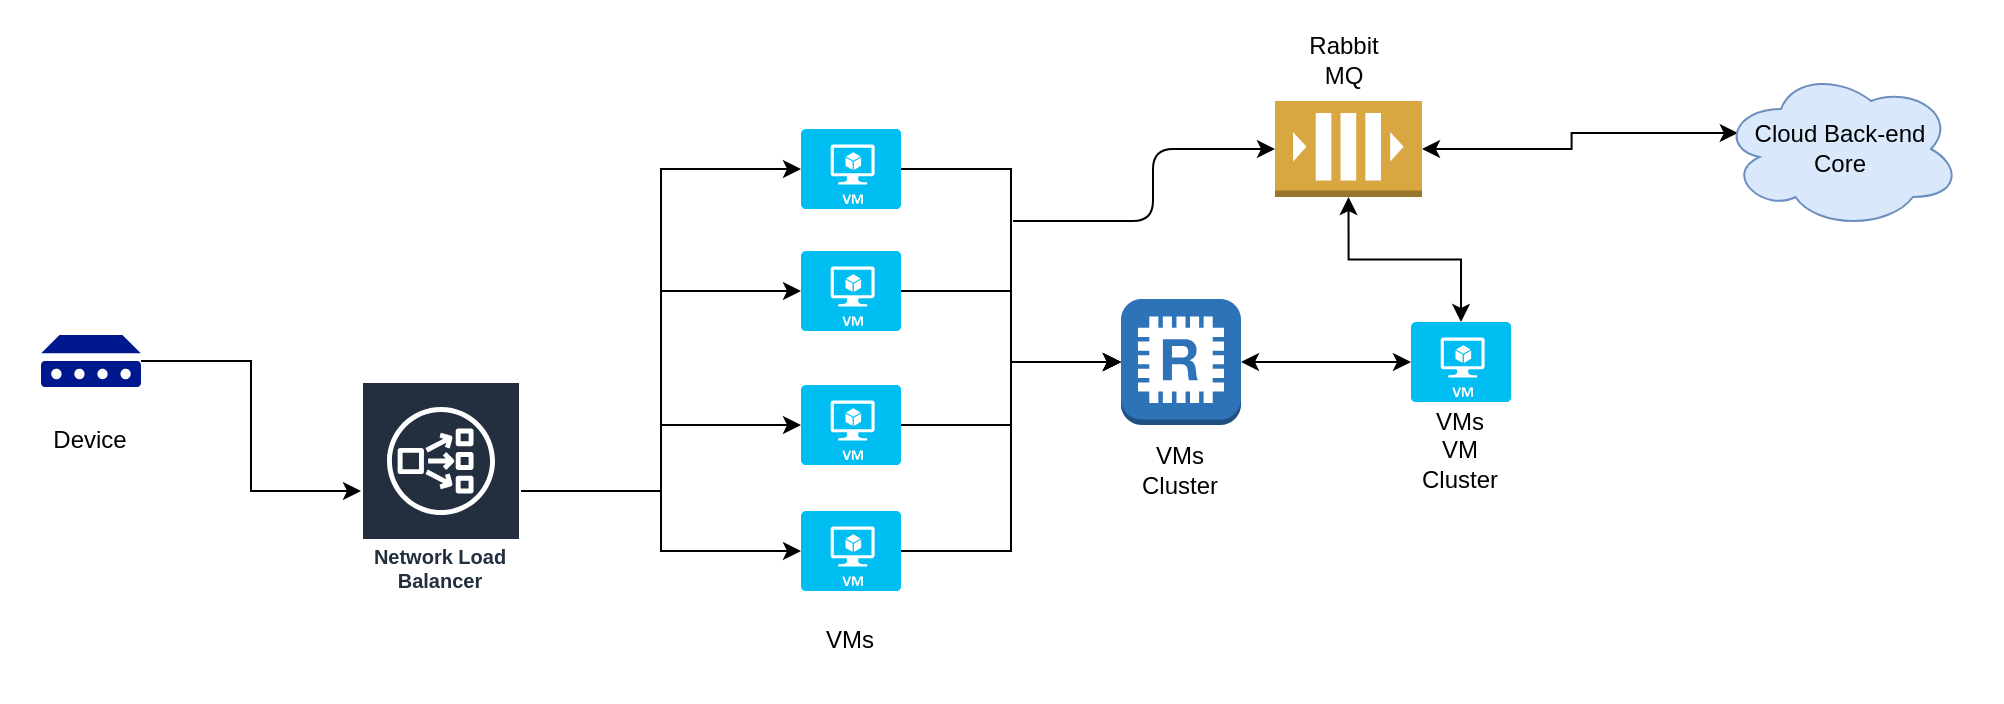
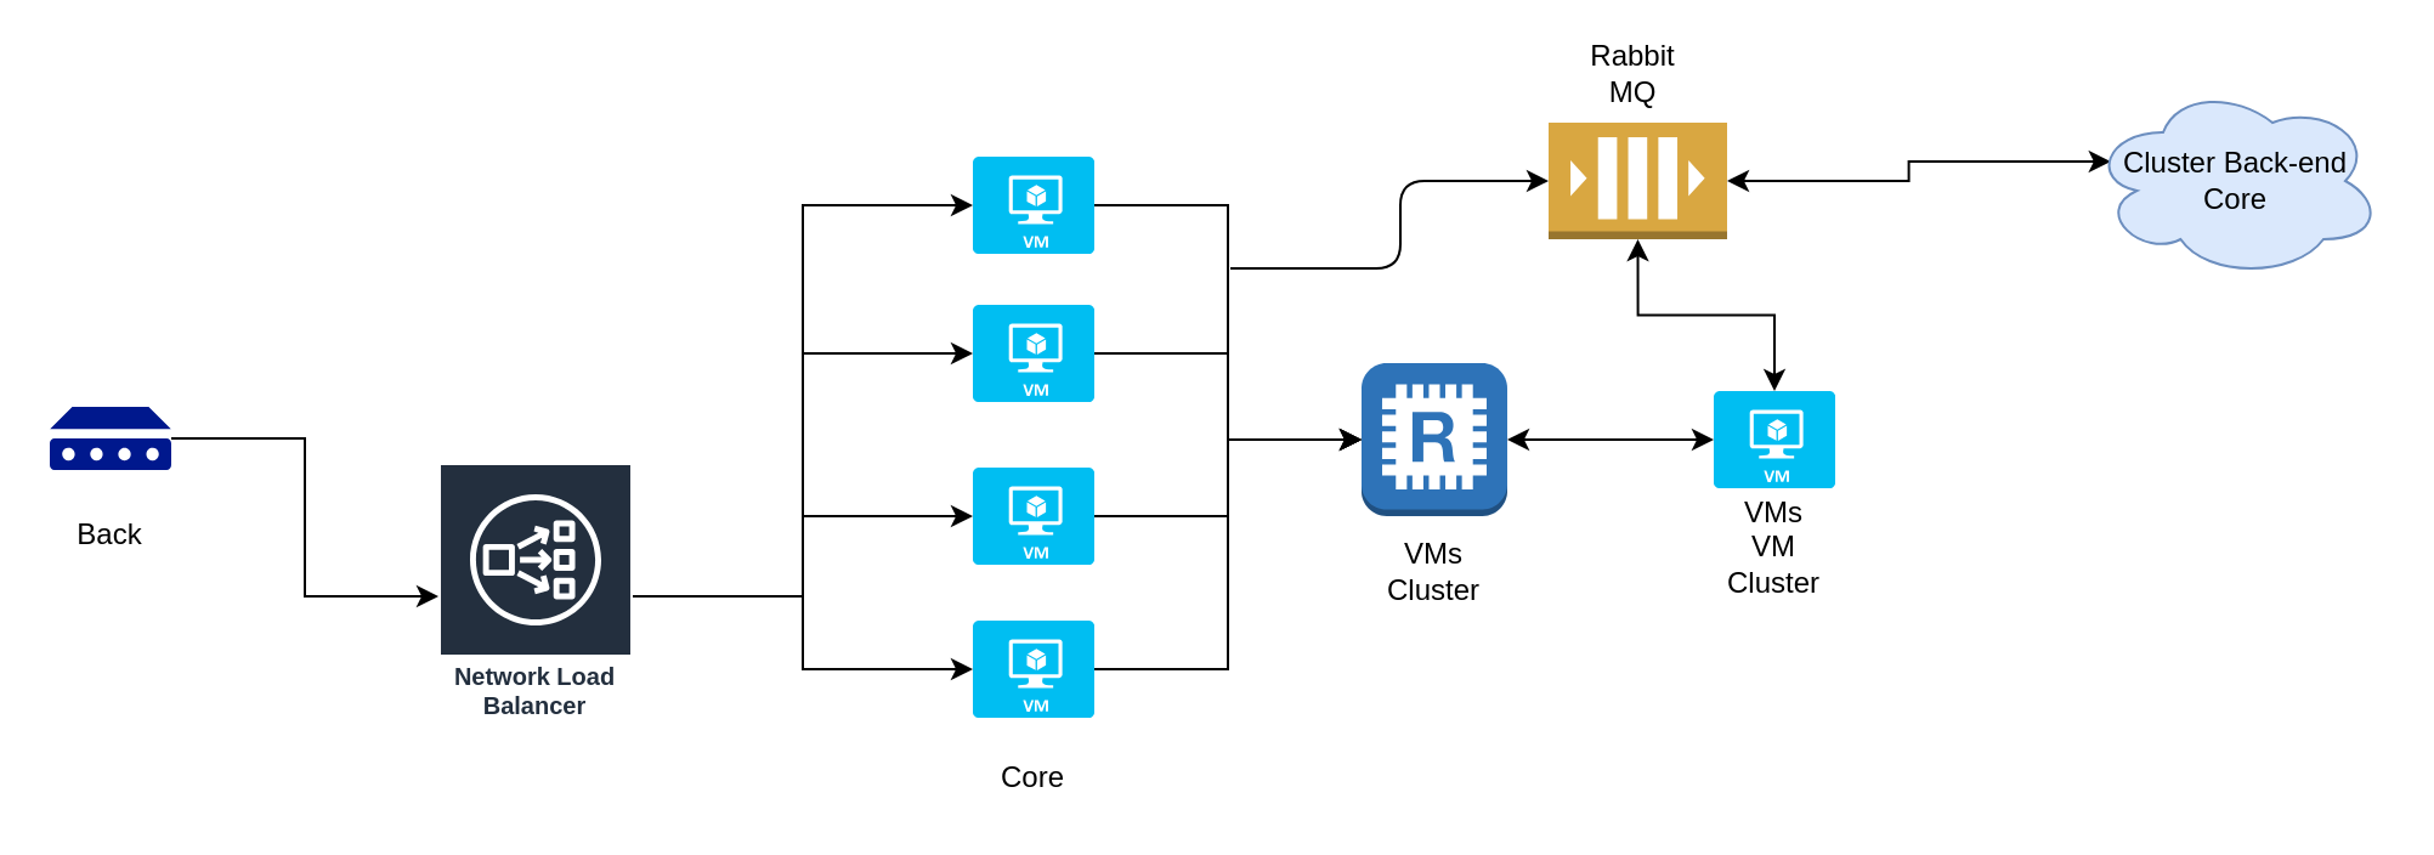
  <mxCell id="0" />
  <mxCell id="1" parent="0" />
  <mxCell id="2" style="edgeStyle=orthogonalEdgeStyle;rounded=0;orthogonalLoop=1;jettySize=auto;html=1;" edge="1" parent="1" source="3" target="8"><mxGeometry relative="1" as="geometry" /></mxCell>
  <mxCell id="3" value="" style="pointerEvents=1;shadow=0;dashed=0;html=1;strokeColor=none;labelPosition=center;verticalLabelPosition=bottom;verticalAlign=top;align=center;shape=mxgraph.mscae.enterprise.device;fillColor=#00188D;" vertex="1" parent="1"><mxGeometry x="20" y="167" width="50" height="26" as="geometry" /></mxCell>
  <mxCell id="4" style="edgeStyle=orthogonalEdgeStyle;rounded=0;orthogonalLoop=1;jettySize=auto;html=1;entryX=0;entryY=0.5;entryDx=0;entryDy=0;entryPerimeter=0;" edge="1" parent="1" source="8" target="17"><mxGeometry relative="1" as="geometry" /></mxCell>
  <mxCell id="5" style="edgeStyle=orthogonalEdgeStyle;rounded=0;orthogonalLoop=1;jettySize=auto;html=1;entryX=0;entryY=0.5;entryDx=0;entryDy=0;entryPerimeter=0;" edge="1" parent="1" source="8" target="11"><mxGeometry relative="1" as="geometry" /></mxCell>
  <mxCell id="6" style="edgeStyle=orthogonalEdgeStyle;rounded=0;orthogonalLoop=1;jettySize=auto;html=1;entryX=0;entryY=0.5;entryDx=0;entryDy=0;entryPerimeter=0;" edge="1" parent="1" source="8" target="13"><mxGeometry relative="1" as="geometry" /></mxCell>
  <mxCell id="7" style="edgeStyle=orthogonalEdgeStyle;rounded=0;orthogonalLoop=1;jettySize=auto;html=1;entryX=0;entryY=0.5;entryDx=0;entryDy=0;entryPerimeter=0;" edge="1" parent="1" source="8" target="15"><mxGeometry relative="1" as="geometry" /></mxCell>
  <mxCell id="8" value="Network Load Balancer" style="outlineConnect=0;fontColor=#232F3E;gradientColor=none;strokeColor=#ffffff;fillColor=#232F3E;dashed=0;verticalLabelPosition=middle;verticalAlign=bottom;align=center;html=1;whiteSpace=wrap;fontSize=10;fontStyle=1;spacing=3;shape=mxgraph.aws4.productIcon;prIcon=mxgraph.aws4.network_load_balancer;" vertex="1" parent="1"><mxGeometry x="180" y="190" width="80" height="110" as="geometry" /></mxCell>
- <mxCell id="9" value="Device" style="text;html=1;strokeColor=none;fillColor=none;align=center;verticalAlign=middle;whiteSpace=wrap;rounded=0;" vertex="1" parent="1"><mxGeometry x="25" y="210" width="40" height="20" as="geometry" /></mxCell>
+ <mxCell id="9" value="Back" style="text;html=1;strokeColor=none;fillColor=none;align=center;verticalAlign=middle;whiteSpace=wrap;rounded=0;" vertex="1" parent="1"><mxGeometry x="25" y="210" width="40" height="20" as="geometry" /></mxCell>
  <mxCell id="10" style="edgeStyle=orthogonalEdgeStyle;rounded=0;orthogonalLoop=1;jettySize=auto;html=1;entryX=0;entryY=0.5;entryDx=0;entryDy=0;entryPerimeter=0;" edge="1" parent="1" source="11" target="20"><mxGeometry relative="1" as="geometry" /></mxCell>
  <mxCell id="11" value="" style="verticalLabelPosition=bottom;html=1;verticalAlign=top;align=center;strokeColor=none;fillColor=#00BEF2;shape=mxgraph.azure.virtual_machine;" vertex="1" parent="1"><mxGeometry x="400" y="125" width="50" height="40" as="geometry" /></mxCell>
  <mxCell id="12" style="edgeStyle=orthogonalEdgeStyle;rounded=0;orthogonalLoop=1;jettySize=auto;html=1;exitX=1;exitY=0.5;exitDx=0;exitDy=0;exitPerimeter=0;entryX=0;entryY=0.5;entryDx=0;entryDy=0;entryPerimeter=0;" edge="1" parent="1" source="13" target="20"><mxGeometry relative="1" as="geometry" /></mxCell>
  <mxCell id="13" value="" style="verticalLabelPosition=bottom;html=1;verticalAlign=top;align=center;strokeColor=none;fillColor=#00BEF2;shape=mxgraph.azure.virtual_machine;" vertex="1" parent="1"><mxGeometry x="400" y="192" width="50" height="40" as="geometry" /></mxCell>
  <mxCell id="14" style="edgeStyle=orthogonalEdgeStyle;rounded=0;orthogonalLoop=1;jettySize=auto;html=1;exitX=1;exitY=0.5;exitDx=0;exitDy=0;exitPerimeter=0;entryX=0;entryY=0.5;entryDx=0;entryDy=0;entryPerimeter=0;" edge="1" parent="1" source="15" target="20"><mxGeometry relative="1" as="geometry" /></mxCell>
  <mxCell id="15" value="" style="verticalLabelPosition=bottom;html=1;verticalAlign=top;align=center;strokeColor=none;fillColor=#00BEF2;shape=mxgraph.azure.virtual_machine;" vertex="1" parent="1"><mxGeometry x="400" y="255" width="50" height="40" as="geometry" /></mxCell>
  <mxCell id="16" style="edgeStyle=orthogonalEdgeStyle;rounded=0;orthogonalLoop=1;jettySize=auto;html=1;exitX=1;exitY=0.5;exitDx=0;exitDy=0;exitPerimeter=0;entryX=0;entryY=0.5;entryDx=0;entryDy=0;entryPerimeter=0;" edge="1" parent="1" source="17" target="20"><mxGeometry relative="1" as="geometry" /></mxCell>
  <mxCell id="17" value="" style="verticalLabelPosition=bottom;html=1;verticalAlign=top;align=center;strokeColor=none;fillColor=#00BEF2;shape=mxgraph.azure.virtual_machine;" vertex="1" parent="1"><mxGeometry x="400" y="64" width="50" height="40" as="geometry" /></mxCell>
- <mxCell id="18" value="VMs" style="text;html=1;strokeColor=none;fillColor=none;align=center;verticalAlign=middle;whiteSpace=wrap;rounded=0;" vertex="1" parent="1"><mxGeometry x="405" y="310" width="40" height="20" as="geometry" /></mxCell>
+ <mxCell id="18" value="Core" style="text;html=1;strokeColor=none;fillColor=none;align=center;verticalAlign=middle;whiteSpace=wrap;rounded=0;" vertex="1" parent="1"><mxGeometry x="405" y="310" width="40" height="20" as="geometry" /></mxCell>
  <mxCell id="19" style="edgeStyle=orthogonalEdgeStyle;rounded=0;orthogonalLoop=1;jettySize=auto;html=1;entryX=0;entryY=0.5;entryDx=0;entryDy=0;entryPerimeter=0;startArrow=classic;startFill=1;" edge="1" parent="1" source="20" target="23"><mxGeometry relative="1" as="geometry" /></mxCell>
  <mxCell id="20" value="" style="outlineConnect=0;dashed=0;verticalLabelPosition=bottom;verticalAlign=top;align=center;html=1;shape=mxgraph.aws3.redis;fillColor=#2E73B8;gradientColor=none;" vertex="1" parent="1"><mxGeometry x="560" y="149" width="60" height="63" as="geometry" /></mxCell>
  <mxCell id="21" value="VMs Cluster" style="text;html=1;strokeColor=none;fillColor=none;align=center;verticalAlign=middle;whiteSpace=wrap;rounded=0;" vertex="1" parent="1"><mxGeometry x="570" y="225" width="40" height="20" as="geometry" /></mxCell>
  <mxCell id="22" style="edgeStyle=orthogonalEdgeStyle;rounded=0;orthogonalLoop=1;jettySize=auto;html=1;exitX=0.5;exitY=0;exitDx=0;exitDy=0;exitPerimeter=0;entryX=0.5;entryY=1;entryDx=0;entryDy=0;entryPerimeter=0;startArrow=classic;startFill=1;" edge="1" parent="1" source="23" target="26"><mxGeometry relative="1" as="geometry" /></mxCell>
  <mxCell id="23" value="" style="verticalLabelPosition=bottom;html=1;verticalAlign=top;align=center;strokeColor=none;fillColor=#00BEF2;shape=mxgraph.azure.virtual_machine;" vertex="1" parent="1"><mxGeometry x="705" y="160.5" width="50" height="40" as="geometry" /></mxCell>
  <mxCell id="24" value="VMs VM Cluster" style="text;html=1;strokeColor=none;fillColor=none;align=center;verticalAlign=middle;whiteSpace=wrap;rounded=0;" vertex="1" parent="1"><mxGeometry x="710" y="215" width="40" height="20" as="geometry" /></mxCell>
  <mxCell id="25" style="edgeStyle=orthogonalEdgeStyle;rounded=0;orthogonalLoop=1;jettySize=auto;html=1;entryX=0.07;entryY=0.4;entryDx=0;entryDy=0;entryPerimeter=0;startArrow=classic;startFill=1;" edge="1" parent="1" source="26" target="29"><mxGeometry relative="1" as="geometry" /></mxCell>
  <mxCell id="26" value="" style="outlineConnect=0;dashed=0;verticalLabelPosition=bottom;verticalAlign=top;align=center;html=1;shape=mxgraph.aws3.queue;fillColor=#D9A741;gradientColor=none;" vertex="1" parent="1"><mxGeometry x="637" y="50" width="73.5" height="48" as="geometry" /></mxCell>
  <mxCell id="27" value="Rabbit MQ" style="text;html=1;strokeColor=none;fillColor=none;align=center;verticalAlign=middle;whiteSpace=wrap;rounded=0;" vertex="1" parent="1"><mxGeometry x="652" y="20" width="40" height="20" as="geometry" /></mxCell>
  <mxCell id="28" value="" style="endArrow=classic;html=1;entryX=0;entryY=0.5;entryDx=0;entryDy=0;entryPerimeter=0;" edge="1" parent="1" target="26"><mxGeometry width="50" height="50" relative="1" as="geometry"><mxPoint x="506" y="110" as="sourcePoint" /><mxPoint x="596" y="30" as="targetPoint" /><Array as="points"><mxPoint x="576" y="110" /><mxPoint x="576" y="74" /></Array></mxGeometry></mxCell>
- <mxCell id="29" value="Cloud Back-end&lt;br&gt;Core" style="ellipse;shape=cloud;whiteSpace=wrap;html=1;fillColor=#dae8fc;strokeColor=#6c8ebf;" vertex="1" parent="1"><mxGeometry x="860" y="34" width="120" height="80" as="geometry" /></mxCell>
+ <mxCell id="29" value="Cluster Back-end&lt;br&gt;Core" style="ellipse;shape=cloud;whiteSpace=wrap;html=1;fillColor=#dae8fc;strokeColor=#6c8ebf;" vertex="1" parent="1"><mxGeometry x="860" y="34" width="120" height="80" as="geometry" /></mxCell>
